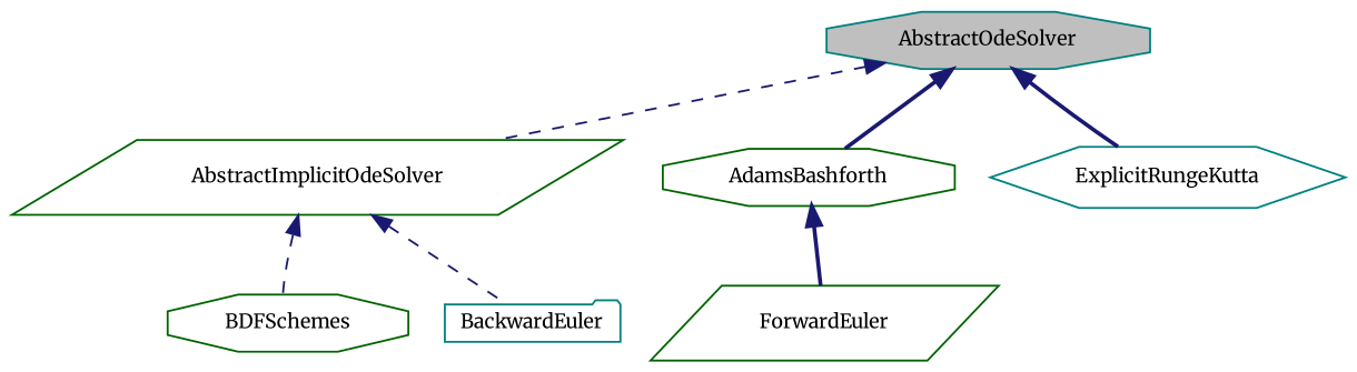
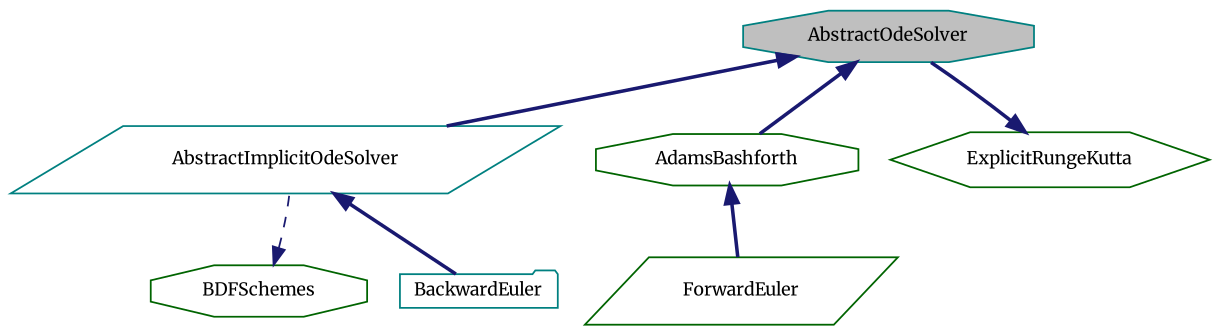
  digraph {
    fontname=Merriweather
    node [color=teal fillcolor=white fontname=Merriweather fontsize=10 shape=octagon style=filled]
    edge [color=midnightblue dir=back fontname=Merriweather fontsize=10 labelfontname=Helvetica labelfontsize=10 style=bold]
    n1 [fillcolor=grey75 fontcolor=black height=0.2 label=AbstractOdeSolver width=0.4]
-   n2 [color=darkgreen height=0.2 label=AbstractImplicitOdeSolver shape=parallelogram width=0.4]
+   n2 [height=0.2 label=AbstractImplicitOdeSolver shape=parallelogram width=0.4]
    n3 [color=darkgreen height=0.2 label=AdamsBashforth width=0.4]
-   n4 [height=0.2 label=ExplicitRungeKutta shape=hexagon width=0.4]
+   n4 [color=darkgreen height=0.2 label=ExplicitRungeKutta shape=hexagon width=0.4]
    n5 [color=darkgreen height=0.2 label=BDFSchemes width=0.4]
    n6 [height=0.2 label=BackwardEuler shape=folder width=0.4]
    n7 [color=darkgreen height=0.2 label=ForwardEuler shape=parallelogram width=0.4]
-   n1 -> n2 [style=dashed]
+   n1 -> n2
    n1 -> n3
-   n1 -> n4
-   n2 -> n5 [style=dashed]
-   n2 -> n6 [style=dashed]
+   n4 -> n1
+   n5 -> n2 [style=dashed]
+   n2 -> n6
    n3 -> n7
  }
